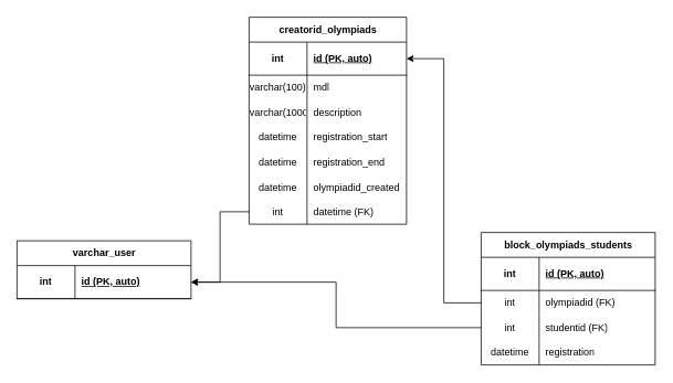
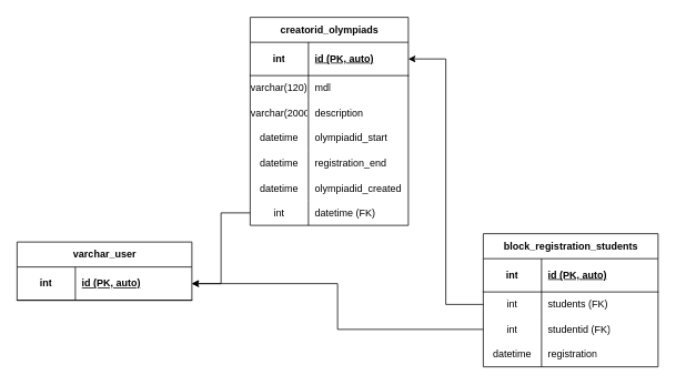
  <mxCell id="0" />
  <mxCell id="1" parent="0" />
  <mxCell id="2" value="creatorid_olympiads" style="shape=table;startSize=30;container=1;collapsible=1;childLayout=tableLayout;fixedRows=1;rowLines=0;fontStyle=1;align=center;resizeLast=1;html=1;" parent="1" vertex="1"><mxGeometry x="300" y="20" width="190" height="250" as="geometry"><mxRectangle x="320" y="160" width="70" height="30" as="alternateBounds" /></mxGeometry></mxCell>
  <mxCell id="3" value="" style="shape=tableRow;horizontal=0;startSize=0;swimlaneHead=0;swimlaneBody=0;fillColor=none;collapsible=0;dropTarget=0;points=[[0,0.5],[1,0.5]];portConstraint=eastwest;top=0;left=0;right=0;bottom=1;" parent="2" vertex="1"><mxGeometry y="30" width="190" height="40" as="geometry" /></mxCell>
  <mxCell id="4" value="int" style="shape=partialRectangle;connectable=0;fillColor=none;top=0;left=0;bottom=0;right=0;fontStyle=1;overflow=hidden;whiteSpace=wrap;html=1;" parent="3" vertex="1"><mxGeometry width="70" height="40" as="geometry"><mxRectangle width="70" height="40" as="alternateBounds" /></mxGeometry></mxCell>
  <mxCell id="5" value="id (PK, auto)" style="shape=partialRectangle;connectable=0;fillColor=none;top=0;left=0;bottom=0;right=0;align=left;spacingLeft=6;fontStyle=5;overflow=hidden;whiteSpace=wrap;html=1;" parent="3" vertex="1"><mxGeometry x="70" width="120" height="40" as="geometry"><mxRectangle width="120" height="40" as="alternateBounds" /></mxGeometry></mxCell>
  <mxCell id="6" value="" style="shape=tableRow;horizontal=0;startSize=0;swimlaneHead=0;swimlaneBody=0;fillColor=none;collapsible=0;dropTarget=0;points=[[0,0.5],[1,0.5]];portConstraint=eastwest;top=0;left=0;right=0;bottom=0;" parent="2" vertex="1"><mxGeometry y="70" width="190" height="30" as="geometry" /></mxCell>
- <mxCell id="7" value="varchar(100)" style="shape=partialRectangle;connectable=0;fillColor=none;top=0;left=0;bottom=0;right=0;editable=1;overflow=hidden;whiteSpace=wrap;html=1;" parent="6" vertex="1"><mxGeometry width="70" height="30" as="geometry"><mxRectangle width="70" height="30" as="alternateBounds" /></mxGeometry></mxCell>
+ <mxCell id="7" value="varchar(120)" style="shape=partialRectangle;connectable=0;fillColor=none;top=0;left=0;bottom=0;right=0;editable=1;overflow=hidden;whiteSpace=wrap;html=1;" parent="6" vertex="1"><mxGeometry width="70" height="30" as="geometry"><mxRectangle width="70" height="30" as="alternateBounds" /></mxGeometry></mxCell>
  <mxCell id="8" value="mdl" style="shape=partialRectangle;connectable=0;fillColor=none;top=0;left=0;bottom=0;right=0;align=left;spacingLeft=6;overflow=hidden;whiteSpace=wrap;html=1;" parent="6" vertex="1"><mxGeometry x="70" width="120" height="30" as="geometry"><mxRectangle width="120" height="30" as="alternateBounds" /></mxGeometry></mxCell>
  <mxCell id="9" value="" style="shape=tableRow;horizontal=0;startSize=0;swimlaneHead=0;swimlaneBody=0;fillColor=none;collapsible=0;dropTarget=0;points=[[0,0.5],[1,0.5]];portConstraint=eastwest;top=0;left=0;right=0;bottom=0;" parent="2" vertex="1"><mxGeometry y="100" width="190" height="30" as="geometry" /></mxCell>
- <mxCell id="10" value="varchar(1000)" style="shape=partialRectangle;connectable=0;fillColor=none;top=0;left=0;bottom=0;right=0;editable=1;overflow=hidden;whiteSpace=wrap;html=1;" parent="9" vertex="1"><mxGeometry width="70" height="30" as="geometry"><mxRectangle width="70" height="30" as="alternateBounds" /></mxGeometry></mxCell>
+ <mxCell id="10" value="varchar(2000)" style="shape=partialRectangle;connectable=0;fillColor=none;top=0;left=0;bottom=0;right=0;editable=1;overflow=hidden;whiteSpace=wrap;html=1;" parent="9" vertex="1"><mxGeometry width="70" height="30" as="geometry"><mxRectangle width="70" height="30" as="alternateBounds" /></mxGeometry></mxCell>
  <mxCell id="11" value="description" style="shape=partialRectangle;connectable=0;fillColor=none;top=0;left=0;bottom=0;right=0;align=left;spacingLeft=6;overflow=hidden;whiteSpace=wrap;html=1;" parent="9" vertex="1"><mxGeometry x="70" width="120" height="30" as="geometry"><mxRectangle width="120" height="30" as="alternateBounds" /></mxGeometry></mxCell>
  <mxCell id="12" value="" style="shape=tableRow;horizontal=0;startSize=0;swimlaneHead=0;swimlaneBody=0;fillColor=none;collapsible=0;dropTarget=0;points=[[0,0.5],[1,0.5]];portConstraint=eastwest;top=0;left=0;right=0;bottom=0;" parent="2" vertex="1"><mxGeometry y="130" width="190" height="30" as="geometry" /></mxCell>
  <mxCell id="13" value="&lt;span style=&quot;text-wrap-mode: nowrap;&quot;&gt;datetime&lt;/span&gt;" style="shape=partialRectangle;connectable=0;fillColor=none;top=0;left=0;bottom=0;right=0;editable=1;overflow=hidden;whiteSpace=wrap;html=1;" parent="12" vertex="1"><mxGeometry width="70" height="30" as="geometry"><mxRectangle width="70" height="30" as="alternateBounds" /></mxGeometry></mxCell>
- <mxCell id="14" value="registration_start" style="shape=partialRectangle;connectable=0;fillColor=none;top=0;left=0;bottom=0;right=0;align=left;spacingLeft=6;overflow=hidden;whiteSpace=wrap;html=1;" parent="12" vertex="1"><mxGeometry x="70" width="120" height="30" as="geometry"><mxRectangle width="120" height="30" as="alternateBounds" /></mxGeometry></mxCell>
+ <mxCell id="14" value="olympiadid_start" style="shape=partialRectangle;connectable=0;fillColor=none;top=0;left=0;bottom=0;right=0;align=left;spacingLeft=6;overflow=hidden;whiteSpace=wrap;html=1;" parent="12" vertex="1"><mxGeometry x="70" width="120" height="30" as="geometry"><mxRectangle width="120" height="30" as="alternateBounds" /></mxGeometry></mxCell>
  <mxCell id="15" value="" style="shape=tableRow;horizontal=0;startSize=0;swimlaneHead=0;swimlaneBody=0;fillColor=none;collapsible=0;dropTarget=0;points=[[0,0.5],[1,0.5]];portConstraint=eastwest;top=0;left=0;right=0;bottom=0;" parent="2" vertex="1"><mxGeometry y="160" width="190" height="30" as="geometry" /></mxCell>
  <mxCell id="16" value="datetime" style="shape=partialRectangle;connectable=0;fillColor=none;top=0;left=0;bottom=0;right=0;editable=1;overflow=hidden;" parent="15" vertex="1"><mxGeometry width="70" height="30" as="geometry"><mxRectangle width="70" height="30" as="alternateBounds" /></mxGeometry></mxCell>
  <mxCell id="17" value="registration_end" style="shape=partialRectangle;connectable=0;fillColor=none;top=0;left=0;bottom=0;right=0;align=left;spacingLeft=6;overflow=hidden;" parent="15" vertex="1"><mxGeometry x="70" width="120" height="30" as="geometry"><mxRectangle width="120" height="30" as="alternateBounds" /></mxGeometry></mxCell>
  <mxCell id="18" value="" style="shape=tableRow;horizontal=0;startSize=0;swimlaneHead=0;swimlaneBody=0;fillColor=none;collapsible=0;dropTarget=0;points=[[0,0.5],[1,0.5]];portConstraint=eastwest;top=0;left=0;right=0;bottom=0;" parent="2" vertex="1"><mxGeometry y="190" width="190" height="30" as="geometry" /></mxCell>
  <mxCell id="19" value="datetime" style="shape=partialRectangle;connectable=0;fillColor=none;top=0;left=0;bottom=0;right=0;editable=1;overflow=hidden;" parent="18" vertex="1"><mxGeometry width="70" height="30" as="geometry"><mxRectangle width="70" height="30" as="alternateBounds" /></mxGeometry></mxCell>
  <mxCell id="20" value="olympiadid_created" style="shape=partialRectangle;connectable=0;fillColor=none;top=0;left=0;bottom=0;right=0;align=left;spacingLeft=6;overflow=hidden;" parent="18" vertex="1"><mxGeometry x="70" width="120" height="30" as="geometry"><mxRectangle width="120" height="30" as="alternateBounds" /></mxGeometry></mxCell>
  <mxCell id="21" value="" style="shape=tableRow;horizontal=0;startSize=0;swimlaneHead=0;swimlaneBody=0;fillColor=none;collapsible=0;dropTarget=0;points=[[0,0.5],[1,0.5]];portConstraint=eastwest;top=0;left=0;right=0;bottom=0;" parent="2" vertex="1"><mxGeometry y="220" width="190" height="30" as="geometry" /></mxCell>
  <mxCell id="22" value="int" style="shape=partialRectangle;connectable=0;fillColor=none;top=0;left=0;bottom=0;right=0;editable=1;overflow=hidden;" parent="21" vertex="1"><mxGeometry width="70" height="30" as="geometry"><mxRectangle width="70" height="30" as="alternateBounds" /></mxGeometry></mxCell>
  <mxCell id="23" value="datetime (FK)" style="shape=partialRectangle;connectable=0;fillColor=none;top=0;left=0;bottom=0;right=0;align=left;spacingLeft=6;overflow=hidden;" parent="21" vertex="1"><mxGeometry x="70" width="120" height="30" as="geometry"><mxRectangle width="120" height="30" as="alternateBounds" /></mxGeometry></mxCell>
- <mxCell id="24" value="block_olympiads_students" style="shape=table;startSize=30;container=1;collapsible=1;childLayout=tableLayout;fixedRows=1;rowLines=0;fontStyle=1;align=center;resizeLast=1;html=1;" parent="1" vertex="1"><mxGeometry x="580" y="280" width="210" height="160" as="geometry"><mxRectangle x="320" y="160" width="70" height="30" as="alternateBounds" /></mxGeometry></mxCell>
+ <mxCell id="24" value="block_registration_students" style="shape=table;startSize=30;container=1;collapsible=1;childLayout=tableLayout;fixedRows=1;rowLines=0;fontStyle=1;align=center;resizeLast=1;html=1;" parent="1" vertex="1"><mxGeometry x="580" y="280" width="210" height="160" as="geometry"><mxRectangle x="320" y="160" width="70" height="30" as="alternateBounds" /></mxGeometry></mxCell>
  <mxCell id="25" value="" style="shape=tableRow;horizontal=0;startSize=0;swimlaneHead=0;swimlaneBody=0;fillColor=none;collapsible=0;dropTarget=0;points=[[0,0.5],[1,0.5]];portConstraint=eastwest;top=0;left=0;right=0;bottom=1;" parent="24" vertex="1"><mxGeometry y="30" width="210" height="40" as="geometry" /></mxCell>
  <mxCell id="26" value="int" style="shape=partialRectangle;connectable=0;fillColor=none;top=0;left=0;bottom=0;right=0;fontStyle=1;overflow=hidden;whiteSpace=wrap;html=1;" parent="25" vertex="1"><mxGeometry width="70" height="40" as="geometry"><mxRectangle width="70" height="40" as="alternateBounds" /></mxGeometry></mxCell>
  <mxCell id="27" value="id (PK, auto)" style="shape=partialRectangle;connectable=0;fillColor=none;top=0;left=0;bottom=0;right=0;align=left;spacingLeft=6;fontStyle=5;overflow=hidden;whiteSpace=wrap;html=1;" parent="25" vertex="1"><mxGeometry x="70" width="140" height="40" as="geometry"><mxRectangle width="140" height="40" as="alternateBounds" /></mxGeometry></mxCell>
  <mxCell id="28" value="" style="shape=tableRow;horizontal=0;startSize=0;swimlaneHead=0;swimlaneBody=0;fillColor=none;collapsible=0;dropTarget=0;points=[[0,0.5],[1,0.5]];portConstraint=eastwest;top=0;left=0;right=0;bottom=0;" parent="24" vertex="1"><mxGeometry y="70" width="210" height="30" as="geometry" /></mxCell>
  <mxCell id="29" value="int" style="shape=partialRectangle;connectable=0;fillColor=none;top=0;left=0;bottom=0;right=0;editable=1;overflow=hidden;whiteSpace=wrap;html=1;" parent="28" vertex="1"><mxGeometry width="70" height="30" as="geometry"><mxRectangle width="70" height="30" as="alternateBounds" /></mxGeometry></mxCell>
- <mxCell id="30" value="olympiadid (FK)" style="shape=partialRectangle;connectable=0;fillColor=none;top=0;left=0;bottom=0;right=0;align=left;spacingLeft=6;overflow=hidden;whiteSpace=wrap;html=1;" parent="28" vertex="1"><mxGeometry x="70" width="140" height="30" as="geometry"><mxRectangle width="140" height="30" as="alternateBounds" /></mxGeometry></mxCell>
+ <mxCell id="30" value="students (FK)" style="shape=partialRectangle;connectable=0;fillColor=none;top=0;left=0;bottom=0;right=0;align=left;spacingLeft=6;overflow=hidden;whiteSpace=wrap;html=1;" parent="28" vertex="1"><mxGeometry x="70" width="140" height="30" as="geometry"><mxRectangle width="140" height="30" as="alternateBounds" /></mxGeometry></mxCell>
  <mxCell id="31" value="" style="shape=tableRow;horizontal=0;startSize=0;swimlaneHead=0;swimlaneBody=0;fillColor=none;collapsible=0;dropTarget=0;points=[[0,0.5],[1,0.5]];portConstraint=eastwest;top=0;left=0;right=0;bottom=0;" parent="24" vertex="1"><mxGeometry y="100" width="210" height="30" as="geometry" /></mxCell>
  <mxCell id="32" value="int" style="shape=partialRectangle;connectable=0;fillColor=none;top=0;left=0;bottom=0;right=0;editable=1;overflow=hidden;whiteSpace=wrap;html=1;" parent="31" vertex="1"><mxGeometry width="70" height="30" as="geometry"><mxRectangle width="70" height="30" as="alternateBounds" /></mxGeometry></mxCell>
  <mxCell id="33" value="studentid (FK)" style="shape=partialRectangle;connectable=0;fillColor=none;top=0;left=0;bottom=0;right=0;align=left;spacingLeft=6;overflow=hidden;whiteSpace=wrap;html=1;" parent="31" vertex="1"><mxGeometry x="70" width="140" height="30" as="geometry"><mxRectangle width="140" height="30" as="alternateBounds" /></mxGeometry></mxCell>
  <mxCell id="34" value="" style="shape=tableRow;horizontal=0;startSize=0;swimlaneHead=0;swimlaneBody=0;fillColor=none;collapsible=0;dropTarget=0;points=[[0,0.5],[1,0.5]];portConstraint=eastwest;top=0;left=0;right=0;bottom=0;" parent="24" vertex="1"><mxGeometry y="130" width="210" height="30" as="geometry" /></mxCell>
  <mxCell id="35" value="&lt;span style=&quot;text-wrap-mode: nowrap;&quot;&gt;datetime&lt;/span&gt;" style="shape=partialRectangle;connectable=0;fillColor=none;top=0;left=0;bottom=0;right=0;editable=1;overflow=hidden;whiteSpace=wrap;html=1;" parent="34" vertex="1"><mxGeometry width="70" height="30" as="geometry"><mxRectangle width="70" height="30" as="alternateBounds" /></mxGeometry></mxCell>
  <mxCell id="36" value="registration" style="shape=partialRectangle;connectable=0;fillColor=none;top=0;left=0;bottom=0;right=0;align=left;spacingLeft=6;overflow=hidden;whiteSpace=wrap;html=1;" parent="34" vertex="1"><mxGeometry x="70" width="140" height="30" as="geometry"><mxRectangle width="140" height="30" as="alternateBounds" /></mxGeometry></mxCell>
  <mxCell id="37" value="varchar_user" style="shape=table;startSize=30;container=1;collapsible=1;childLayout=tableLayout;fixedRows=1;rowLines=0;fontStyle=1;align=center;resizeLast=1;html=1;" parent="1" vertex="1"><mxGeometry x="20" y="290" width="210" height="70" as="geometry"><mxRectangle x="320" y="160" width="70" height="30" as="alternateBounds" /></mxGeometry></mxCell>
  <mxCell id="38" value="" style="shape=tableRow;horizontal=0;startSize=0;swimlaneHead=0;swimlaneBody=0;fillColor=none;collapsible=0;dropTarget=0;points=[[0,0.5],[1,0.5]];portConstraint=eastwest;top=0;left=0;right=0;bottom=1;" parent="37" vertex="1"><mxGeometry y="30" width="210" height="40" as="geometry" /></mxCell>
  <mxCell id="39" value="int" style="shape=partialRectangle;connectable=0;fillColor=none;top=0;left=0;bottom=0;right=0;fontStyle=1;overflow=hidden;whiteSpace=wrap;html=1;" parent="38" vertex="1"><mxGeometry width="70" height="40" as="geometry"><mxRectangle width="70" height="40" as="alternateBounds" /></mxGeometry></mxCell>
  <mxCell id="40" value="id (PK, auto)" style="shape=partialRectangle;connectable=0;fillColor=none;top=0;left=0;bottom=0;right=0;align=left;spacingLeft=6;fontStyle=5;overflow=hidden;whiteSpace=wrap;html=1;" parent="38" vertex="1"><mxGeometry x="70" width="140" height="40" as="geometry"><mxRectangle width="140" height="40" as="alternateBounds" /></mxGeometry></mxCell>
  <mxCell id="41" style="edgeStyle=orthogonalEdgeStyle;rounded=0;orthogonalLoop=1;jettySize=auto;html=1;entryX=1;entryY=0.5;entryDx=0;entryDy=0;" parent="1" source="28" target="3" edge="1"><mxGeometry relative="1" as="geometry" /></mxCell>
  <mxCell id="42" style="edgeStyle=orthogonalEdgeStyle;rounded=0;orthogonalLoop=1;jettySize=auto;html=1;entryX=1;entryY=0.5;entryDx=0;entryDy=0;" parent="1" source="31" target="38" edge="1"><mxGeometry relative="1" as="geometry" /></mxCell>
  <mxCell id="43" style="edgeStyle=orthogonalEdgeStyle;rounded=0;orthogonalLoop=1;jettySize=auto;html=1;entryX=1;entryY=0.5;entryDx=0;entryDy=0;" parent="1" source="21" target="38" edge="1"><mxGeometry relative="1" as="geometry" /></mxCell>
